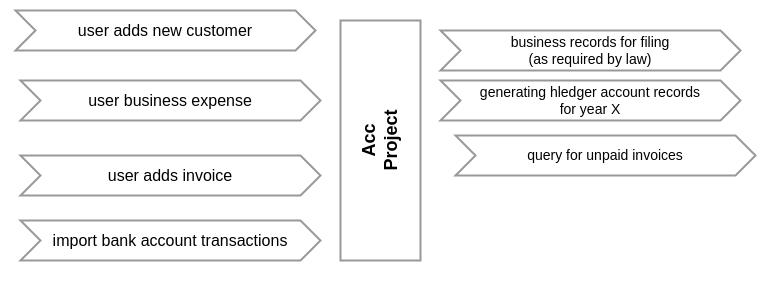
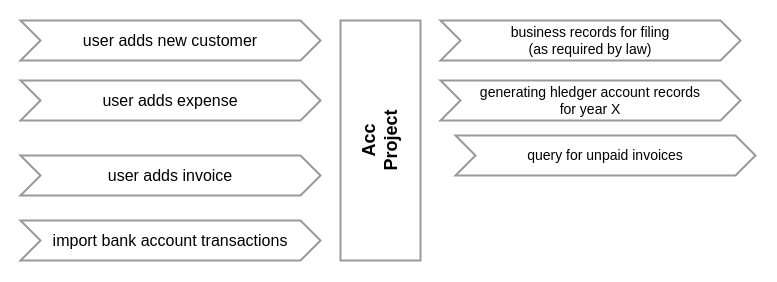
  <mxCell id="0" />
  <mxCell id="1" parent="0" />
  <mxCell id="2" value="&lt;div style=&quot;font-size: 18px;&quot;&gt;Acc&lt;/div&gt;&lt;div style=&quot;font-size: 18px;&quot;&gt;Project&lt;br style=&quot;font-size: 18px;&quot;&gt;&lt;/div&gt;" style="rounded=0;whiteSpace=wrap;html=1;fillColor=none;horizontal=0;fontStyle=1;fontSize=18;strokeWidth=2;strokeColor=#999999;" vertex="1" parent="1"><mxGeometry x="340" y="20" width="80" height="240" as="geometry" /></mxCell>
- <mxCell id="3" value="user adds new customer" style="shape=step;perimeter=stepPerimeter;whiteSpace=wrap;html=1;fixedSize=1;fillColor=none;fontSize=16;strokeWidth=2;strokeColor=#999999;" vertex="1" parent="1"><mxGeometry x="15" y="10" width="300" height="40" as="geometry" /></mxCell>
- <mxCell id="4" value="user business expense" style="shape=step;perimeter=stepPerimeter;whiteSpace=wrap;html=1;fixedSize=1;fillColor=none;fontSize=16;strokeWidth=2;strokeColor=#999999;" vertex="1" parent="1"><mxGeometry x="20" y="80" width="300" height="40" as="geometry" /></mxCell>
+ <mxCell id="3" value="user adds new customer" style="shape=step;perimeter=stepPerimeter;whiteSpace=wrap;html=1;fixedSize=1;fillColor=none;fontSize=16;strokeWidth=2;strokeColor=#999999;" vertex="1" parent="1"><mxGeometry x="20" y="20" width="300" height="40" as="geometry" /></mxCell>
+ <mxCell id="4" value="user adds expense" style="shape=step;perimeter=stepPerimeter;whiteSpace=wrap;html=1;fixedSize=1;fillColor=none;fontSize=16;strokeWidth=2;strokeColor=#999999;" vertex="1" parent="1"><mxGeometry x="20" y="80" width="300" height="40" as="geometry" /></mxCell>
  <mxCell id="5" value="user adds invoice" style="shape=step;perimeter=stepPerimeter;whiteSpace=wrap;html=1;fixedSize=1;fillColor=none;fontSize=16;strokeWidth=2;strokeColor=#999999;" vertex="1" parent="1"><mxGeometry x="20" y="155" width="300" height="40" as="geometry" /></mxCell>
  <mxCell id="6" value="import bank account transactions" style="shape=step;perimeter=stepPerimeter;whiteSpace=wrap;html=1;fixedSize=1;fillColor=none;fontSize=16;strokeWidth=2;strokeColor=#999999;" vertex="1" parent="1"><mxGeometry x="20" y="220" width="300" height="40" as="geometry" /></mxCell>
- <mxCell id="7" value="&lt;div&gt;business records for filing&lt;/div&gt;&lt;div&gt;(as required by law)&lt;/div&gt;" style="shape=step;perimeter=stepPerimeter;whiteSpace=wrap;html=1;fixedSize=1;fillColor=none;fontSize=14;strokeWidth=2;strokeColor=#999999;" vertex="1" parent="1"><mxGeometry x="440" y="30" width="300" height="40" as="geometry" /></mxCell>
+ <mxCell id="7" value="&lt;div&gt;business records for filing&lt;/div&gt;&lt;div&gt;(as required by law)&lt;/div&gt;" style="shape=step;perimeter=stepPerimeter;whiteSpace=wrap;html=1;fixedSize=1;fillColor=none;fontSize=14;strokeWidth=2;strokeColor=#999999;" vertex="1" parent="1"><mxGeometry x="440" y="20" width="300" height="40" as="geometry" /></mxCell>
  <mxCell id="8" value="&lt;div&gt;generating hledger account records&lt;/div&gt;&lt;div&gt;for year X&lt;br&gt;&lt;/div&gt;" style="shape=step;perimeter=stepPerimeter;whiteSpace=wrap;html=1;fixedSize=1;fillColor=none;fontSize=14;strokeWidth=2;strokeColor=#999999;" vertex="1" parent="1"><mxGeometry x="440" y="80" width="300" height="40" as="geometry" /></mxCell>
  <mxCell id="9" value="query for unpaid invoices" style="shape=step;perimeter=stepPerimeter;whiteSpace=wrap;html=1;fixedSize=1;fillColor=none;fontSize=14;strokeWidth=2;strokeColor=#999999;" vertex="1" parent="1"><mxGeometry x="455" y="135" width="300" height="40" as="geometry" /></mxCell>
